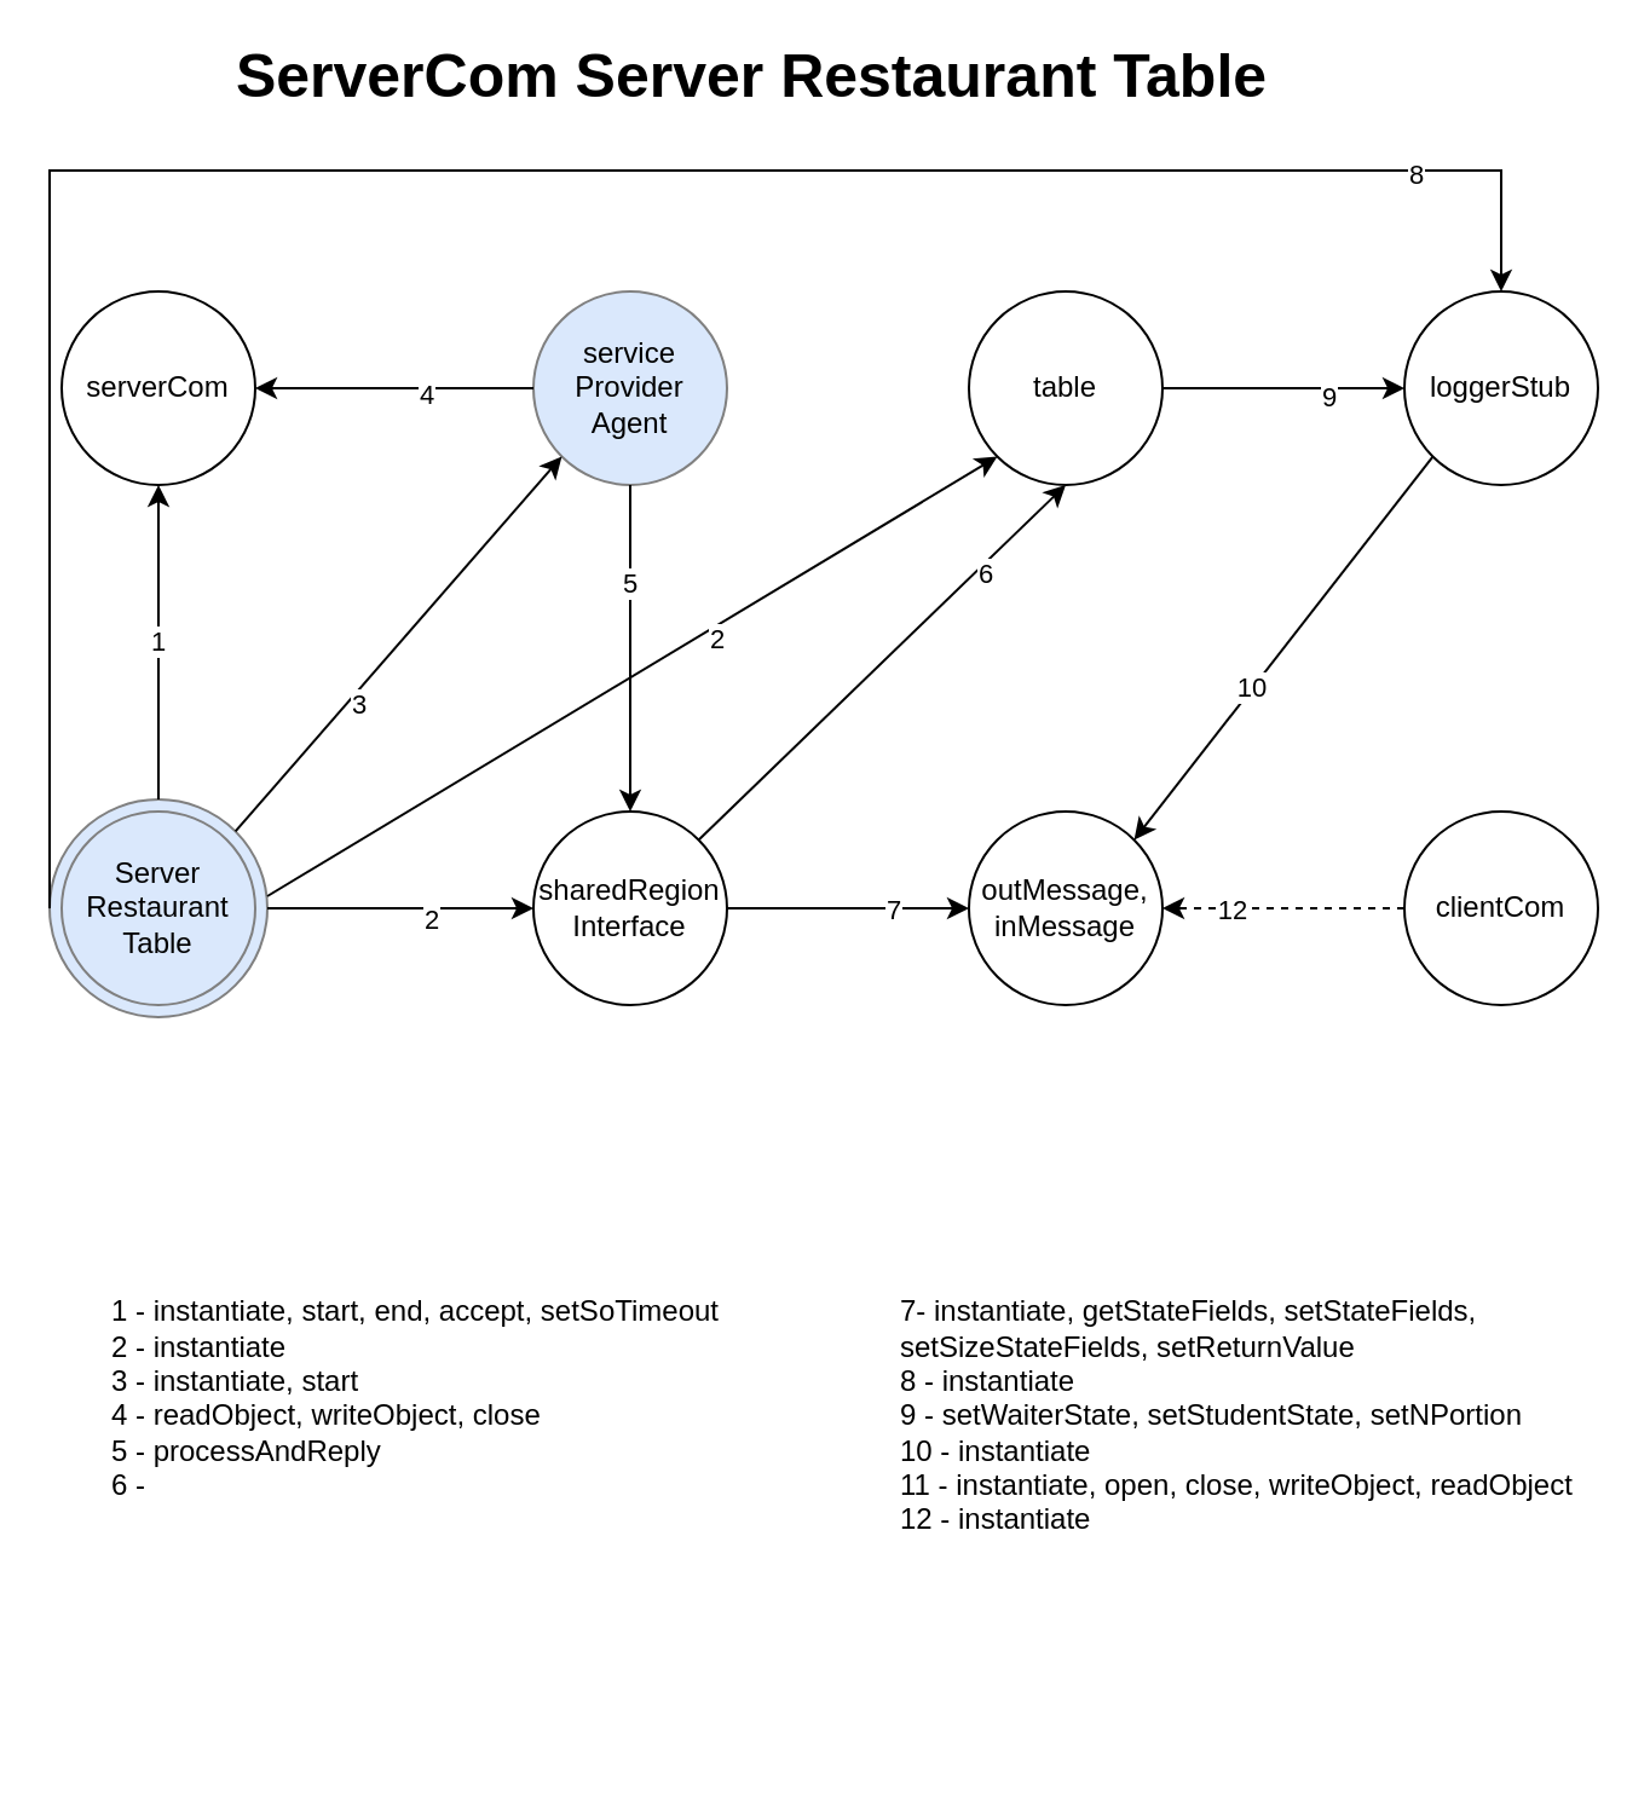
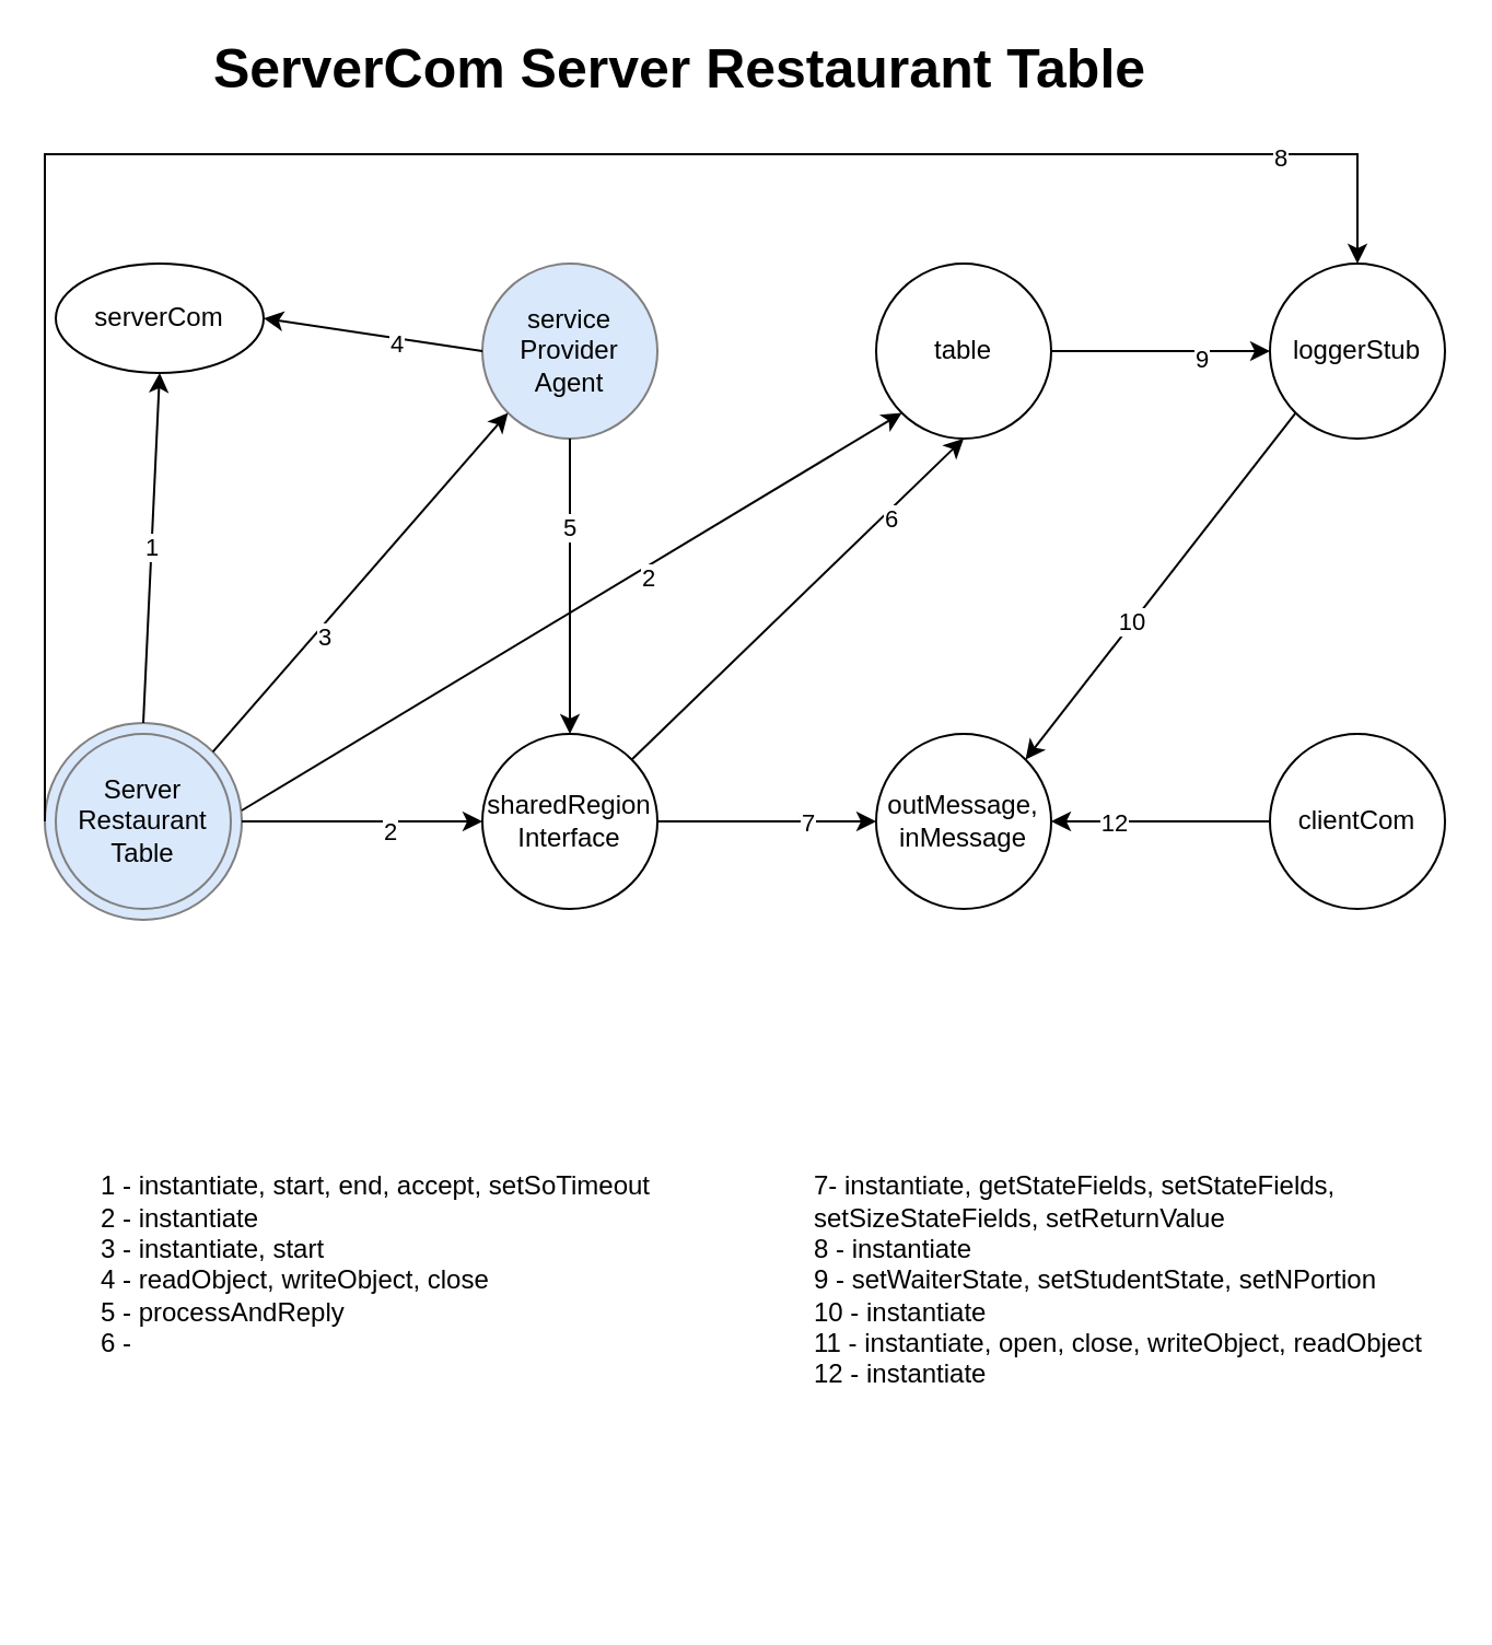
  <mxCell id="0" />
  <mxCell id="1" parent="0" />
  <mxCell id="2" value="service&lt;br&gt;Provider&lt;br&gt;Agent" style="ellipse;whiteSpace=wrap;html=1;fillColor=#dae8fc;strokeColor=#808080;" parent="1" vertex="1"><mxGeometry x="220" y="120" width="80" height="80" as="geometry" /></mxCell>
- <mxCell id="3" value="serverCom" style="ellipse;whiteSpace=wrap;html=1;" parent="1" vertex="1"><mxGeometry x="25" y="120" width="80" height="80" as="geometry" /></mxCell>
+ <mxCell id="3" value="serverCom" style="ellipse;whiteSpace=wrap;html=1;" parent="1" vertex="1"><mxGeometry x="25" y="120" width="95" height="50" as="geometry" /></mxCell>
  <mxCell id="4" value="&lt;div&gt;&lt;br&gt;&lt;/div&gt;&lt;div&gt;1 - instantiate, start, end, accept, setSoTimeout&lt;br&gt;&lt;/div&gt;&lt;div&gt;2 - instantiate&lt;/div&gt;&lt;div&gt;3 - instantiate, start&lt;br&gt;&lt;/div&gt;&lt;div&gt;4 - readObject, writeObject, close&lt;br&gt;&lt;/div&gt;&lt;div&gt;5 - processAndReply&lt;/div&gt;6 -&amp;nbsp;&lt;br&gt;&lt;div&gt;&lt;br&gt;&lt;/div&gt;&lt;div&gt;&lt;br&gt;&lt;/div&gt;" style="text;html=1;strokeColor=none;fillColor=none;align=left;verticalAlign=middle;whiteSpace=wrap;rounded=0;" parent="1" vertex="1"><mxGeometry x="44" y="440" width="290" height="290" as="geometry" /></mxCell>
  <mxCell id="5" value="&lt;div&gt;7- instantiate, getStateFields, setStateFields, setSizeStateFields, setReturnValue&lt;/div&gt;&lt;div&gt;&lt;span&gt;8 - instantiate&lt;/span&gt;&lt;br&gt;&lt;/div&gt;&lt;div&gt;&lt;div&gt;9 - setWaiterState, setStudentState, setNPortion&amp;nbsp;&lt;/div&gt;&lt;div&gt;10 - instantiate&lt;/div&gt;&lt;div&gt;11 -&amp;nbsp;&lt;span style=&quot;background-color: initial;&quot;&gt;instantiate, open, close, writeObject, readObject&lt;/span&gt;&lt;/div&gt;&lt;div&gt;12 -&amp;nbsp;&lt;span style=&quot;background-color: initial;&quot;&gt;instantiate&lt;/span&gt;&lt;/div&gt;&lt;/div&gt;" style="text;html=1;strokeColor=none;fillColor=none;align=left;verticalAlign=middle;whiteSpace=wrap;rounded=0;" parent="1" vertex="1"><mxGeometry x="370" y="440" width="290" height="290" as="geometry" /></mxCell>
  <mxCell id="6" value="" style="group" vertex="1" connectable="0" parent="1"><mxGeometry x="20" y="330" width="90" height="90" as="geometry" /></mxCell>
  <mxCell id="7" value="&lt;div&gt;Main&lt;/div&gt;&lt;div&gt;Program&lt;/div&gt;" style="ellipse;whiteSpace=wrap;html=1;fillColor=#dae8fc;strokeColor=#808080;" parent="6" vertex="1"><mxGeometry width="90" height="90" as="geometry" /></mxCell>
  <mxCell id="8" value="&lt;div&gt;Server&lt;/div&gt;&lt;div&gt;Restaurant&lt;/div&gt;&lt;div&gt;Table&lt;/div&gt;" style="ellipse;whiteSpace=wrap;html=1;fillColor=#dae8fc;strokeColor=#808080;" parent="6" vertex="1"><mxGeometry x="5" y="5" width="80" height="80" as="geometry" /></mxCell>
  <mxCell id="9" value="sharedRegion&lt;br&gt;Interface" style="ellipse;whiteSpace=wrap;html=1;" vertex="1" parent="1"><mxGeometry x="220" y="335" width="80" height="80" as="geometry" /></mxCell>
  <mxCell id="10" value="outMessage,&lt;br&gt;inMessage" style="ellipse;whiteSpace=wrap;html=1;" vertex="1" parent="1"><mxGeometry x="400" y="335" width="80" height="80" as="geometry" /></mxCell>
  <mxCell id="11" value="table" style="ellipse;whiteSpace=wrap;html=1;" vertex="1" parent="1"><mxGeometry x="400" y="120" width="80" height="80" as="geometry" /></mxCell>
  <mxCell id="12" value="loggerStub" style="ellipse;whiteSpace=wrap;html=1;" vertex="1" parent="1"><mxGeometry x="580" y="120" width="80" height="80" as="geometry" /></mxCell>
  <mxCell id="13" value="clientCom" style="ellipse;whiteSpace=wrap;html=1;" vertex="1" parent="1"><mxGeometry x="580" y="335" width="80" height="80" as="geometry" /></mxCell>
  <mxCell id="14" value="1" style="endArrow=classic;html=1;rounded=0;entryX=0.5;entryY=1;entryDx=0;entryDy=0;exitX=0.5;exitY=0;exitDx=0;exitDy=0;" edge="1" parent="1" source="7" target="3"><mxGeometry width="50" height="50" relative="1" as="geometry"><mxPoint x="65" y="320" as="sourcePoint" /><mxPoint x="360" y="250" as="targetPoint" /></mxGeometry></mxCell>
  <mxCell id="15" value="" style="endArrow=classic;html=1;rounded=0;exitX=1;exitY=0.5;exitDx=0;exitDy=0;entryX=0;entryY=0.5;entryDx=0;entryDy=0;" edge="1" parent="1" source="7" target="9"><mxGeometry width="50" height="50" relative="1" as="geometry"><mxPoint x="310" y="300" as="sourcePoint" /><mxPoint x="360" y="250" as="targetPoint" /></mxGeometry></mxCell>
  <mxCell id="16" value="2" style="edgeLabel;html=1;align=center;verticalAlign=middle;resizable=0;points=[];" vertex="1" connectable="0" parent="15"><mxGeometry x="0.214" y="-4" relative="1" as="geometry"><mxPoint as="offset" /></mxGeometry></mxCell>
  <mxCell id="17" value="" style="endArrow=classic;html=1;rounded=0;exitX=1;exitY=0;exitDx=0;exitDy=0;entryX=0;entryY=1;entryDx=0;entryDy=0;" edge="1" parent="1" source="7" target="2"><mxGeometry width="50" height="50" relative="1" as="geometry"><mxPoint x="310" y="300" as="sourcePoint" /><mxPoint x="360" y="250" as="targetPoint" /></mxGeometry></mxCell>
  <mxCell id="18" value="3" style="edgeLabel;html=1;align=center;verticalAlign=middle;resizable=0;points=[];" vertex="1" connectable="0" parent="17"><mxGeometry x="-0.291" y="-4" relative="1" as="geometry"><mxPoint as="offset" /></mxGeometry></mxCell>
  <mxCell id="19" value="" style="endArrow=classic;html=1;rounded=0;exitX=0;exitY=0.5;exitDx=0;exitDy=0;entryX=1;entryY=0.5;entryDx=0;entryDy=0;" edge="1" parent="1" source="2" target="3"><mxGeometry width="50" height="50" relative="1" as="geometry"><mxPoint x="130" y="220" as="sourcePoint" /><mxPoint x="180" y="170" as="targetPoint" /></mxGeometry></mxCell>
  <mxCell id="20" value="4" style="edgeLabel;html=1;align=center;verticalAlign=middle;resizable=0;points=[];" vertex="1" connectable="0" parent="19"><mxGeometry x="-0.214" y="2" relative="1" as="geometry"><mxPoint as="offset" /></mxGeometry></mxCell>
  <mxCell id="21" value="" style="endArrow=classic;html=1;rounded=0;entryX=0;entryY=1;entryDx=0;entryDy=0;" edge="1" parent="1" target="11"><mxGeometry width="50" height="50" relative="1" as="geometry"><mxPoint x="110" y="370" as="sourcePoint" /><mxPoint x="230" y="385" as="targetPoint" /></mxGeometry></mxCell>
  <mxCell id="22" value="2" style="edgeLabel;html=1;align=center;verticalAlign=middle;resizable=0;points=[];" vertex="1" connectable="0" parent="21"><mxGeometry x="0.214" y="-4" relative="1" as="geometry"><mxPoint as="offset" /></mxGeometry></mxCell>
  <mxCell id="23" value="" style="endArrow=classic;html=1;rounded=0;exitX=0.5;exitY=1;exitDx=0;exitDy=0;entryX=0.5;entryY=0;entryDx=0;entryDy=0;" edge="1" parent="1" source="2" target="9"><mxGeometry width="50" height="50" relative="1" as="geometry"><mxPoint x="120" y="480" as="sourcePoint" /><mxPoint x="170" y="430" as="targetPoint" /></mxGeometry></mxCell>
  <mxCell id="24" value="5" style="edgeLabel;html=1;align=center;verticalAlign=middle;resizable=0;points=[];" vertex="1" connectable="0" parent="23"><mxGeometry x="-0.407" y="-1" relative="1" as="geometry"><mxPoint as="offset" /></mxGeometry></mxCell>
  <mxCell id="25" value="" style="endArrow=classic;html=1;rounded=0;exitX=1;exitY=0;exitDx=0;exitDy=0;entryX=0.5;entryY=1;entryDx=0;entryDy=0;" edge="1" parent="1" source="9" target="11"><mxGeometry width="50" height="50" relative="1" as="geometry"><mxPoint x="90" y="520" as="sourcePoint" /><mxPoint x="140" y="470" as="targetPoint" /></mxGeometry></mxCell>
  <mxCell id="26" value="6" style="edgeLabel;html=1;align=center;verticalAlign=middle;resizable=0;points=[];" vertex="1" connectable="0" parent="25"><mxGeometry x="0.53" y="-4" relative="1" as="geometry"><mxPoint y="-1" as="offset" /></mxGeometry></mxCell>
  <mxCell id="27" value="" style="endArrow=classic;html=1;rounded=0;exitX=1;exitY=0.5;exitDx=0;exitDy=0;entryX=0;entryY=0.5;entryDx=0;entryDy=0;" edge="1" parent="1" source="9" target="10"><mxGeometry width="50" height="50" relative="1" as="geometry"><mxPoint x="300" y="490" as="sourcePoint" /><mxPoint x="350" y="440" as="targetPoint" /></mxGeometry></mxCell>
  <mxCell id="28" value="7" style="edgeLabel;html=1;align=center;verticalAlign=middle;resizable=0;points=[];" vertex="1" connectable="0" parent="27"><mxGeometry x="0.356" relative="1" as="geometry"><mxPoint as="offset" /></mxGeometry></mxCell>
  <mxCell id="29" value="" style="endArrow=classic;html=1;rounded=0;exitX=1;exitY=0.5;exitDx=0;exitDy=0;entryX=0;entryY=0.5;entryDx=0;entryDy=0;" edge="1" parent="1" source="11" target="12"><mxGeometry width="50" height="50" relative="1" as="geometry"><mxPoint x="380" y="490" as="sourcePoint" /><mxPoint x="430" y="440" as="targetPoint" /></mxGeometry></mxCell>
  <mxCell id="30" value="9" style="edgeLabel;html=1;align=center;verticalAlign=middle;resizable=0;points=[];" vertex="1" connectable="0" parent="29"><mxGeometry x="0.356" y="-3" relative="1" as="geometry"><mxPoint as="offset" /></mxGeometry></mxCell>
  <mxCell id="31" value="" style="endArrow=classic;html=1;rounded=0;exitX=0;exitY=1;exitDx=0;exitDy=0;entryX=1;entryY=0;entryDx=0;entryDy=0;" edge="1" parent="1" source="12" target="10"><mxGeometry width="50" height="50" relative="1" as="geometry"><mxPoint x="230" y="500" as="sourcePoint" /><mxPoint x="280" y="470" as="targetPoint" /></mxGeometry></mxCell>
  <mxCell id="32" value="10" style="edgeLabel;html=1;align=center;verticalAlign=middle;resizable=0;points=[];" vertex="1" connectable="0" parent="31"><mxGeometry x="0.203" y="-1" relative="1" as="geometry"><mxPoint as="offset" /></mxGeometry></mxCell>
- <mxCell id="33" value="" style="endArrow=classic;html=1;rounded=0;exitX=0;exitY=0.5;exitDx=0;exitDy=0;entryX=1;entryY=0.5;entryDx=0;entryDy=0;dashed=1;" edge="1" parent="1" source="13" target="10"><mxGeometry width="50" height="50" relative="1" as="geometry"><mxPoint x="420" y="520" as="sourcePoint" /><mxPoint x="470" y="470" as="targetPoint" /></mxGeometry></mxCell>
+ <mxCell id="33" value="" style="endArrow=classic;html=1;rounded=0;exitX=0;exitY=0.5;exitDx=0;exitDy=0;entryX=1;entryY=0.5;entryDx=0;entryDy=0;" edge="1" parent="1" source="13" target="10"><mxGeometry width="50" height="50" relative="1" as="geometry"><mxPoint x="420" y="520" as="sourcePoint" /><mxPoint x="470" y="470" as="targetPoint" /></mxGeometry></mxCell>
  <mxCell id="34" value="12" style="edgeLabel;html=1;align=center;verticalAlign=middle;resizable=0;points=[];" vertex="1" connectable="0" parent="33"><mxGeometry x="0.444" relative="1" as="geometry"><mxPoint as="offset" /></mxGeometry></mxCell>
  <mxCell id="35" value="" style="endArrow=classic;html=1;rounded=0;exitX=0;exitY=0.5;exitDx=0;exitDy=0;entryX=0.5;entryY=0;entryDx=0;entryDy=0;" edge="1" parent="1" source="7" target="12"><mxGeometry width="50" height="50" relative="1" as="geometry"><mxPoint x="-20" y="510" as="sourcePoint" /><mxPoint x="630" y="70" as="targetPoint" /><Array as="points"><mxPoint x="20" y="70" /><mxPoint x="620" y="70" /></Array></mxGeometry></mxCell>
  <mxCell id="36" value="8" style="edgeLabel;html=1;align=center;verticalAlign=middle;resizable=0;points=[];" vertex="1" connectable="0" parent="35"><mxGeometry x="0.82" y="-1" relative="1" as="geometry"><mxPoint as="offset" /></mxGeometry></mxCell>
  <mxCell id="37" value="&lt;b&gt;&lt;font style=&quot;font-size: 25px;&quot;&gt;ServerCom Server Restaurant Table&lt;/font&gt;&lt;/b&gt;" style="text;html=1;align=center;verticalAlign=middle;resizable=0;points=[];autosize=1;strokeColor=none;fillColor=none;" vertex="1" parent="1"><mxGeometry x="90" y="20" width="440" height="20" as="geometry" /></mxCell>
